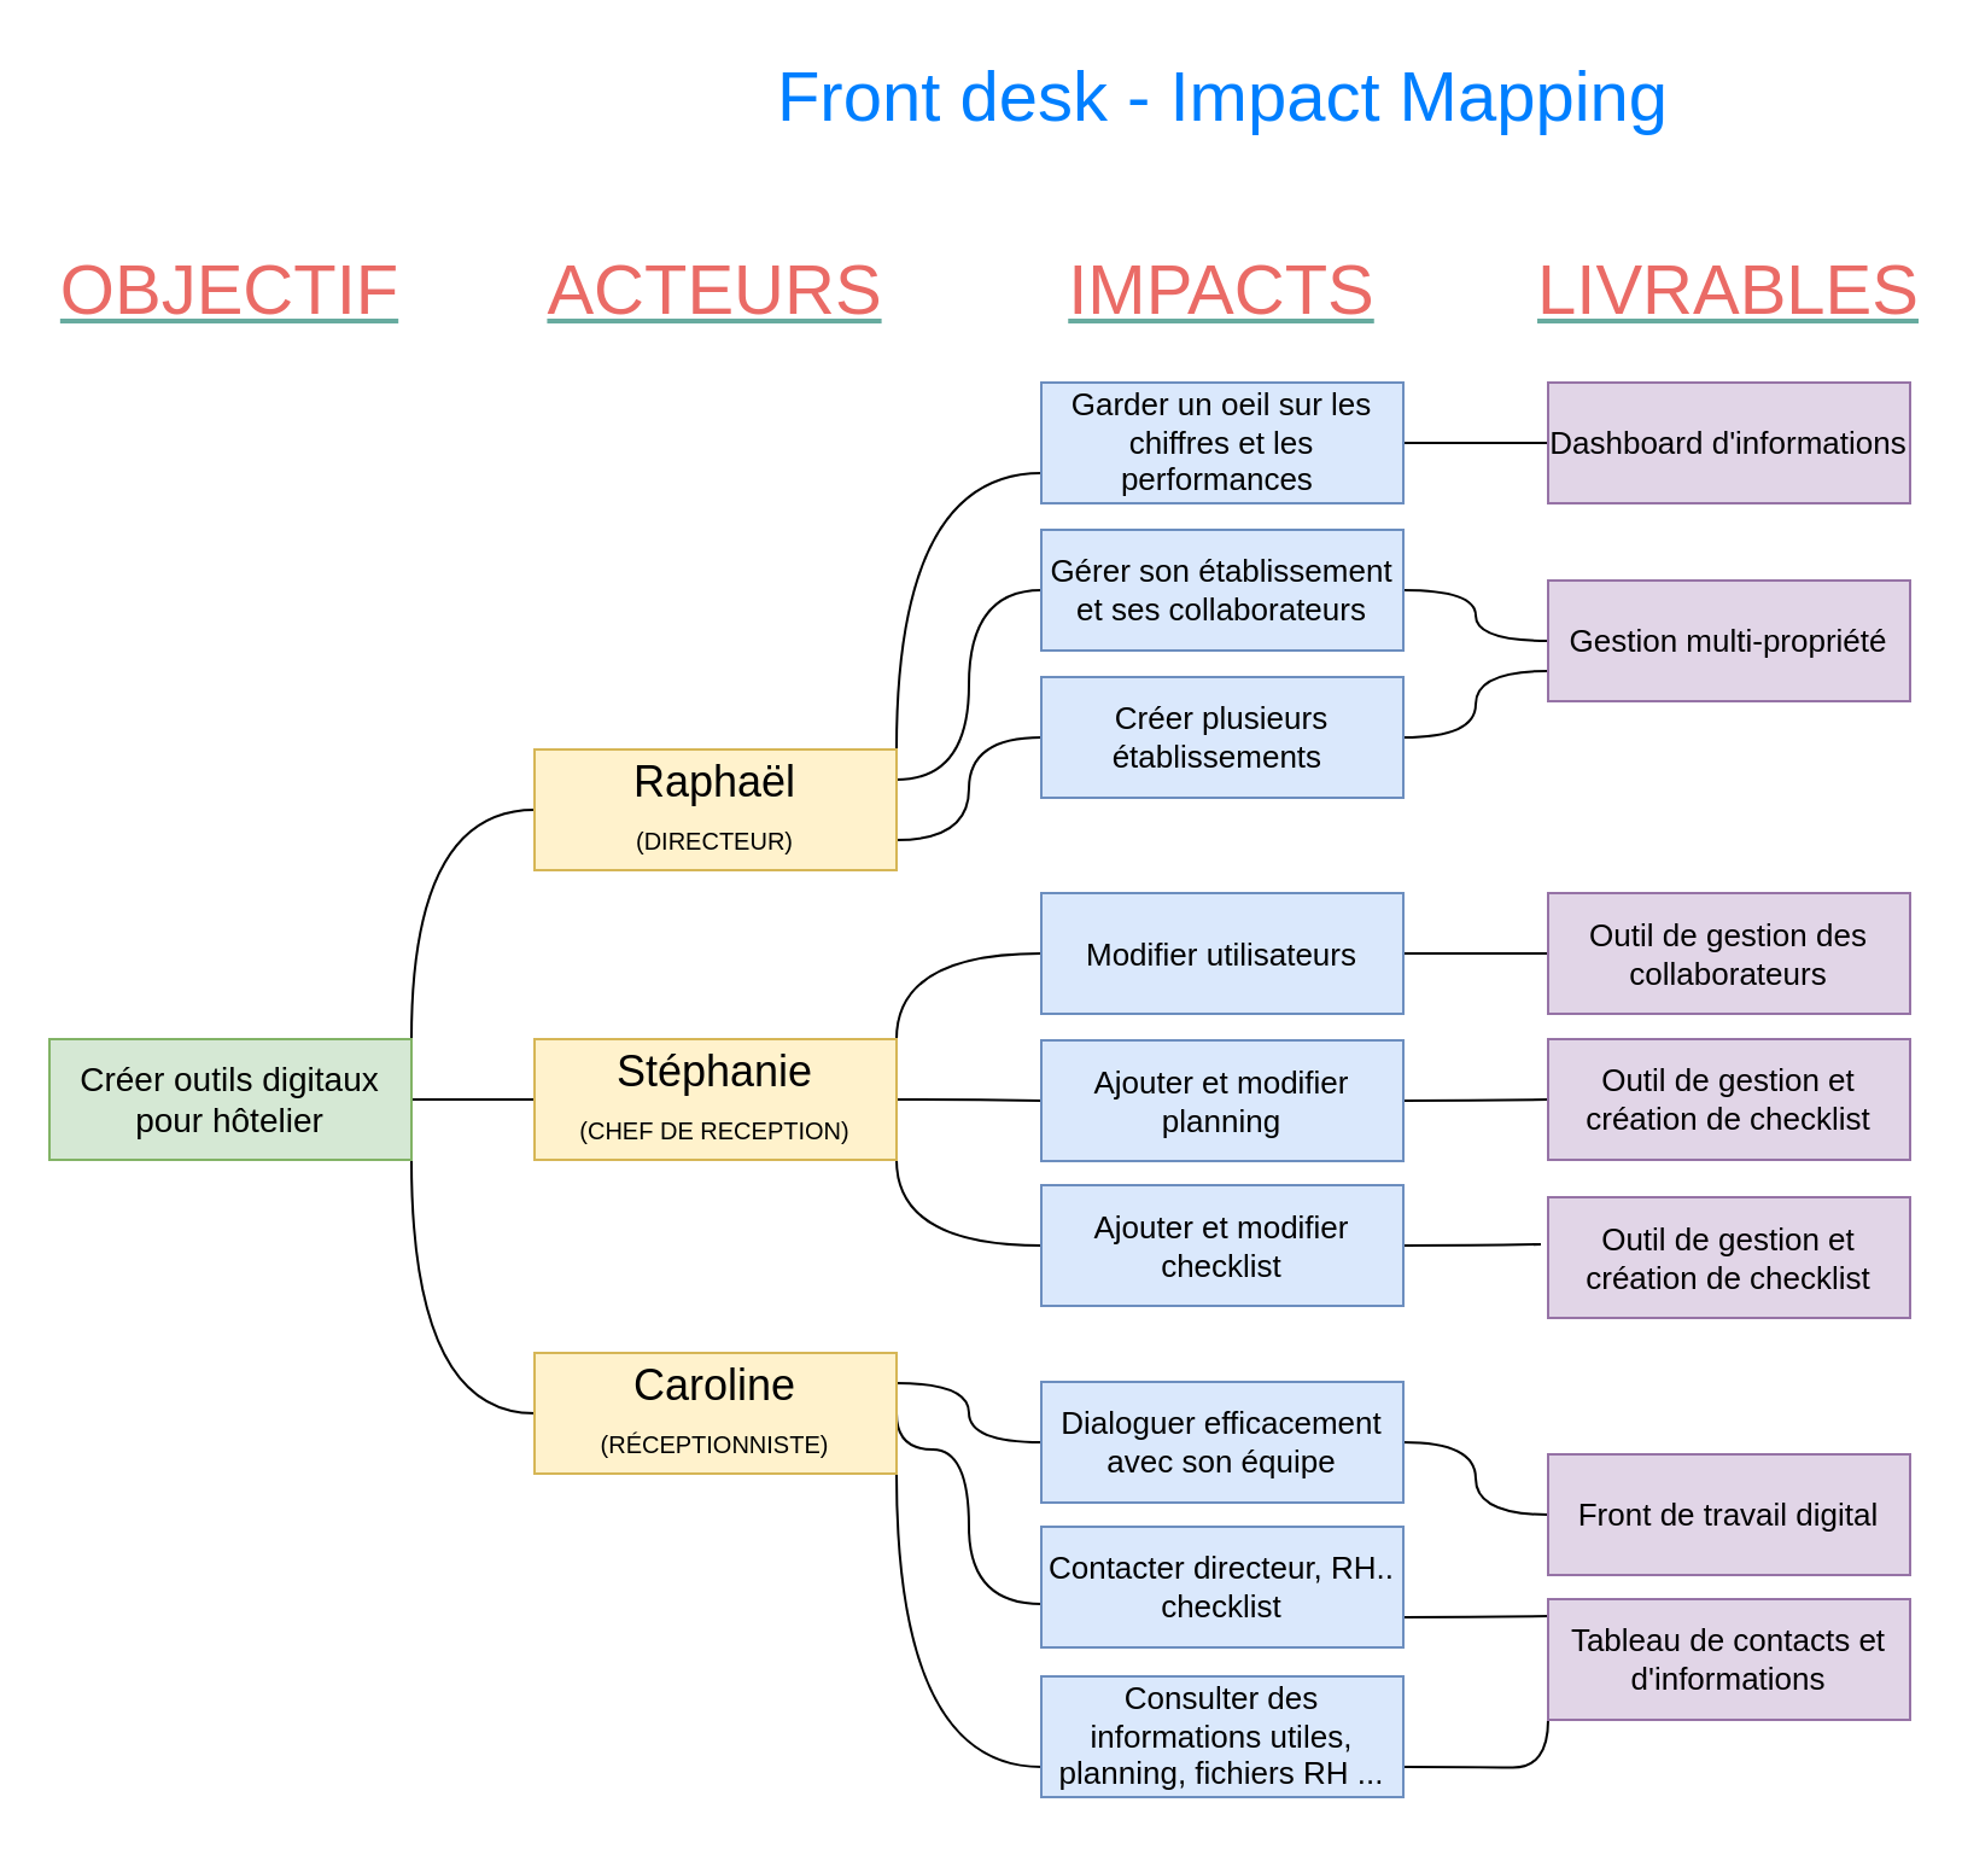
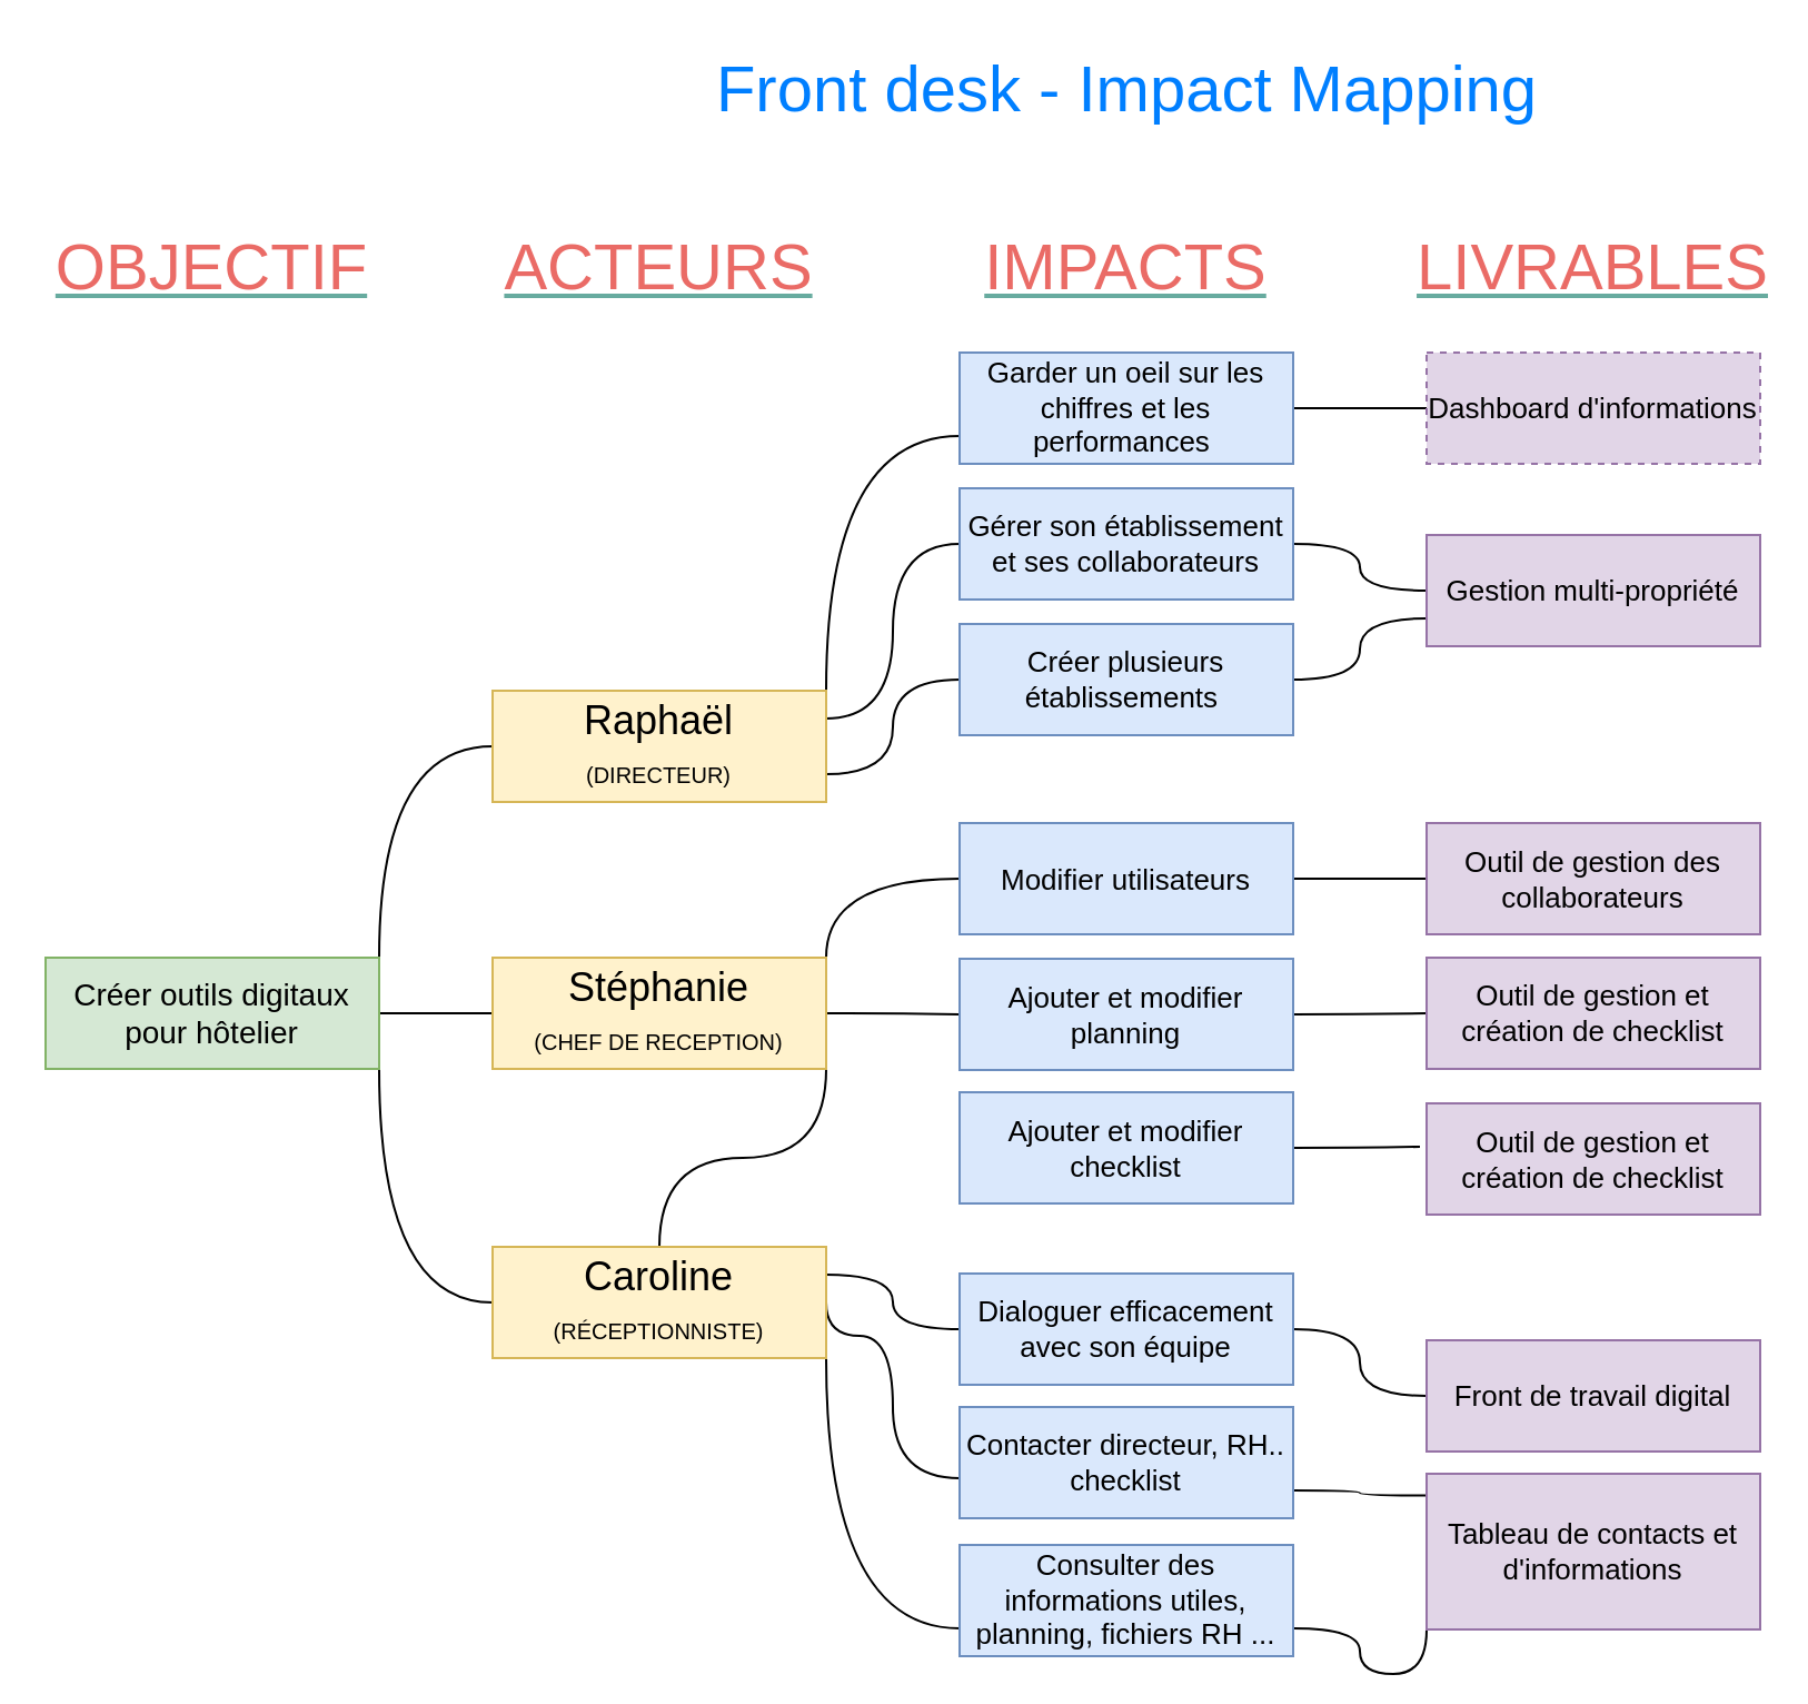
  <mxCell id="0" />
  <mxCell id="1" parent="0" />
  <mxCell id="2" style="edgeStyle=orthogonalEdgeStyle;curved=1;rounded=0;orthogonalLoop=1;jettySize=auto;html=1;exitX=1;exitY=0;exitDx=0;exitDy=0;entryX=0;entryY=0.5;entryDx=0;entryDy=0;endArrow=none;endFill=0;fontSize=13;" parent="1" source="5" target="9" edge="1"><mxGeometry relative="1" as="geometry" /></mxCell>
  <mxCell id="3" style="edgeStyle=orthogonalEdgeStyle;curved=1;rounded=0;orthogonalLoop=1;jettySize=auto;html=1;exitX=1;exitY=1;exitDx=0;exitDy=0;entryX=0;entryY=0.5;entryDx=0;entryDy=0;endArrow=none;endFill=0;fontSize=13;" parent="1" source="5" target="17" edge="1"><mxGeometry relative="1" as="geometry" /></mxCell>
  <mxCell id="4" style="edgeStyle=orthogonalEdgeStyle;curved=1;rounded=0;orthogonalLoop=1;jettySize=auto;html=1;exitX=1;exitY=0.5;exitDx=0;exitDy=0;entryX=0;entryY=0.5;entryDx=0;entryDy=0;endArrow=none;endFill=0;fontSize=13;" parent="1" source="5" target="13" edge="1"><mxGeometry relative="1" as="geometry" /></mxCell>
  <mxCell id="5" value="Créer outils digitaux&lt;br style=&quot;font-size: 14px;&quot;&gt;pour hôtelier" style="rounded=0;whiteSpace=wrap;html=1;fillColor=#d5e8d4;strokeColor=#82b366;fontSize=14;" parent="1" vertex="1"><mxGeometry x="20" y="430" width="150" height="50" as="geometry" /></mxCell>
  <mxCell id="6" style="edgeStyle=orthogonalEdgeStyle;curved=1;rounded=0;orthogonalLoop=1;jettySize=auto;html=1;exitX=1;exitY=0;exitDx=0;exitDy=0;entryX=0;entryY=0.75;entryDx=0;entryDy=0;endArrow=none;endFill=0;fontSize=13;" parent="1" source="9" target="27" edge="1"><mxGeometry relative="1" as="geometry" /></mxCell>
  <mxCell id="7" style="edgeStyle=orthogonalEdgeStyle;curved=1;rounded=0;orthogonalLoop=1;jettySize=auto;html=1;exitX=1;exitY=0.25;exitDx=0;exitDy=0;entryX=0;entryY=0.5;entryDx=0;entryDy=0;endArrow=none;endFill=0;fontSize=13;" parent="1" source="9" target="19" edge="1"><mxGeometry relative="1" as="geometry" /></mxCell>
  <mxCell id="8" style="edgeStyle=orthogonalEdgeStyle;curved=1;rounded=0;orthogonalLoop=1;jettySize=auto;html=1;exitX=1;exitY=0.75;exitDx=0;exitDy=0;endArrow=none;endFill=0;fontSize=13;" parent="1" source="9" target="23" edge="1"><mxGeometry relative="1" as="geometry" /></mxCell>
  <mxCell id="9" value="Raphaël&lt;br&gt;&lt;font style=&quot;font-size: 10px&quot;&gt;(DIRECTEUR)&lt;/font&gt;" style="rounded=0;whiteSpace=wrap;html=1;fillColor=#fff2cc;strokeColor=#d6b656;fontSize=18;" parent="1" vertex="1"><mxGeometry x="221" y="310" width="150" height="50" as="geometry" /></mxCell>
- <mxCell id="10" style="edgeStyle=orthogonalEdgeStyle;curved=1;rounded=0;orthogonalLoop=1;jettySize=auto;html=1;exitX=1;exitY=1;exitDx=0;exitDy=0;entryX=0;entryY=0.5;entryDx=0;entryDy=0;endArrow=none;endFill=0;fontSize=13;" parent="1" source="13" target="35" edge="1"><mxGeometry relative="1" as="geometry" /></mxCell>
+ <mxCell id="10" style="edgeStyle=orthogonalEdgeStyle;curved=1;rounded=0;orthogonalLoop=1;jettySize=auto;html=1;exitX=1;exitY=1;exitDx=0;exitDy=0;endArrow=none;endFill=0;fontSize=13;" parent="1" source="13" target="17" edge="1"><mxGeometry relative="1" as="geometry" /></mxCell>
  <mxCell id="11" style="edgeStyle=orthogonalEdgeStyle;curved=1;rounded=0;orthogonalLoop=1;jettySize=auto;html=1;exitX=1;exitY=0;exitDx=0;exitDy=0;entryX=0;entryY=0.5;entryDx=0;entryDy=0;endArrow=none;endFill=0;fontSize=13;" parent="1" source="13" target="31" edge="1"><mxGeometry relative="1" as="geometry" /></mxCell>
  <mxCell id="12" style="edgeStyle=orthogonalEdgeStyle;curved=1;rounded=0;orthogonalLoop=1;jettySize=auto;html=1;exitX=1;exitY=0.5;exitDx=0;exitDy=0;entryX=0;entryY=0.5;entryDx=0;entryDy=0;endArrow=none;endFill=0;fontSize=13;" parent="1" source="13" target="33" edge="1"><mxGeometry relative="1" as="geometry" /></mxCell>
  <mxCell id="13" value="Stéphanie&lt;br&gt;&lt;span style=&quot;font-size: 10px&quot;&gt;(CHEF DE RECEPTION)&lt;/span&gt;" style="rounded=0;whiteSpace=wrap;html=1;fillColor=#fff2cc;strokeColor=#d6b656;fontSize=18;" parent="1" vertex="1"><mxGeometry x="221" y="430" width="150" height="50" as="geometry" /></mxCell>
  <mxCell id="14" style="edgeStyle=orthogonalEdgeStyle;curved=1;rounded=0;orthogonalLoop=1;jettySize=auto;html=1;exitX=1;exitY=1;exitDx=0;exitDy=0;entryX=0;entryY=0.75;entryDx=0;entryDy=0;endArrow=none;endFill=0;fontSize=13;" parent="1" source="17" target="25" edge="1"><mxGeometry relative="1" as="geometry" /></mxCell>
  <mxCell id="15" style="edgeStyle=orthogonalEdgeStyle;curved=1;rounded=0;orthogonalLoop=1;jettySize=auto;html=1;exitX=1;exitY=0.5;exitDx=0;exitDy=0;entryX=0;entryY=0.64;entryDx=0;entryDy=0;entryPerimeter=0;endArrow=none;endFill=0;fontSize=13;" parent="1" source="17" target="29" edge="1"><mxGeometry relative="1" as="geometry"><Array as="points"><mxPoint x="371" y="600" /><mxPoint x="401" y="600" /><mxPoint x="401" y="664" /></Array></mxGeometry></mxCell>
  <mxCell id="16" style="edgeStyle=orthogonalEdgeStyle;curved=1;rounded=0;orthogonalLoop=1;jettySize=auto;html=1;exitX=1;exitY=0.25;exitDx=0;exitDy=0;entryX=0;entryY=0.5;entryDx=0;entryDy=0;endArrow=none;endFill=0;fontSize=13;" parent="1" source="17" target="21" edge="1"><mxGeometry relative="1" as="geometry" /></mxCell>
  <mxCell id="17" value="&lt;span style=&quot;font-family: &amp;#34;helvetica&amp;#34;&quot;&gt;Caroline&lt;/span&gt;&lt;br style=&quot;font-family: &amp;#34;helvetica&amp;#34;&quot;&gt;&lt;span style=&quot;font-family: &amp;#34;helvetica&amp;#34; ; font-size: 10px&quot;&gt;(RÉCEPTIONNISTE)&lt;/span&gt;" style="rounded=0;whiteSpace=wrap;html=1;fillColor=#fff2cc;strokeColor=#d6b656;fontSize=18;" parent="1" vertex="1"><mxGeometry x="221" y="560" width="150" height="50" as="geometry" /></mxCell>
  <mxCell id="18" style="edgeStyle=orthogonalEdgeStyle;curved=1;rounded=0;orthogonalLoop=1;jettySize=auto;html=1;exitX=1;exitY=0.5;exitDx=0;exitDy=0;entryX=0;entryY=0.5;entryDx=0;entryDy=0;endArrow=none;endFill=0;fontSize=13;" parent="1" source="19" target="36" edge="1"><mxGeometry relative="1" as="geometry" /></mxCell>
  <mxCell id="19" value="&lt;font style=&quot;font-size: 13px;&quot;&gt;Gérer son établissement et ses collaborateurs&lt;/font&gt;" style="rounded=0;whiteSpace=wrap;html=1;fillColor=#dae8fc;strokeColor=#6c8ebf;fontSize=13;" parent="1" vertex="1"><mxGeometry x="431" y="219" width="150" height="50" as="geometry" /></mxCell>
  <mxCell id="20" style="edgeStyle=orthogonalEdgeStyle;curved=1;rounded=0;orthogonalLoop=1;jettySize=auto;html=1;exitX=1;exitY=0.5;exitDx=0;exitDy=0;entryX=0;entryY=0.5;entryDx=0;entryDy=0;endArrow=none;endFill=0;fontSize=13;" parent="1" source="21" target="38" edge="1"><mxGeometry relative="1" as="geometry" /></mxCell>
  <mxCell id="21" value="&lt;font style=&quot;font-size: 13px;&quot;&gt;Dialoguer efficacement avec son équipe&lt;/font&gt;" style="rounded=0;whiteSpace=wrap;html=1;fillColor=#dae8fc;strokeColor=#6c8ebf;fontSize=13;" parent="1" vertex="1"><mxGeometry x="431" y="572" width="150" height="50" as="geometry" /></mxCell>
  <mxCell id="22" style="edgeStyle=orthogonalEdgeStyle;curved=1;rounded=0;orthogonalLoop=1;jettySize=auto;html=1;exitX=1;exitY=0.5;exitDx=0;exitDy=0;entryX=0;entryY=0.75;entryDx=0;entryDy=0;endArrow=none;endFill=0;fontSize=13;" parent="1" source="23" target="36" edge="1"><mxGeometry relative="1" as="geometry" /></mxCell>
  <mxCell id="23" value="&lt;span style=&quot;font-family: &amp;#34;helvetica&amp;#34;&quot;&gt;Créer plusieurs établissements&amp;nbsp;&lt;/span&gt;" style="rounded=0;whiteSpace=wrap;html=1;fillColor=#dae8fc;strokeColor=#6c8ebf;fontSize=13;" parent="1" vertex="1"><mxGeometry x="431" y="280" width="150" height="50" as="geometry" /></mxCell>
  <mxCell id="24" style="edgeStyle=orthogonalEdgeStyle;curved=1;rounded=0;orthogonalLoop=1;jettySize=auto;html=1;exitX=1;exitY=0.75;exitDx=0;exitDy=0;entryX=0;entryY=1;entryDx=0;entryDy=0;endArrow=none;endFill=0;fontSize=13;" parent="1" source="25" target="40" edge="1"><mxGeometry relative="1" as="geometry" /></mxCell>
  <mxCell id="25" value="&lt;font style=&quot;font-size: 13px;&quot;&gt;Consulter des informations utiles, planning, fichiers RH ...&lt;/font&gt;" style="rounded=0;whiteSpace=wrap;html=1;fillColor=#dae8fc;strokeColor=#6c8ebf;fontSize=13;" parent="1" vertex="1"><mxGeometry x="431" y="694" width="150" height="50" as="geometry" /></mxCell>
  <mxCell id="26" style="edgeStyle=orthogonalEdgeStyle;curved=1;rounded=0;orthogonalLoop=1;jettySize=auto;html=1;exitX=1;exitY=0.5;exitDx=0;exitDy=0;entryX=0;entryY=0.5;entryDx=0;entryDy=0;endArrow=none;endFill=0;fontSize=13;" parent="1" source="27" target="37" edge="1"><mxGeometry relative="1" as="geometry" /></mxCell>
  <mxCell id="27" value="Garder un oeil sur les chiffres et les performances&amp;nbsp;" style="rounded=0;whiteSpace=wrap;html=1;fillColor=#dae8fc;strokeColor=#6c8ebf;fontSize=13;" parent="1" vertex="1"><mxGeometry x="431" y="158" width="150" height="50" as="geometry" /></mxCell>
  <mxCell id="28" style="edgeStyle=orthogonalEdgeStyle;curved=1;rounded=0;orthogonalLoop=1;jettySize=auto;html=1;exitX=1;exitY=0.75;exitDx=0;exitDy=0;entryX=0.007;entryY=0.14;entryDx=0;entryDy=0;entryPerimeter=0;endArrow=none;endFill=0;fontSize=13;" parent="1" source="29" target="40" edge="1"><mxGeometry relative="1" as="geometry" /></mxCell>
  <mxCell id="29" value="&lt;font style=&quot;font-size: 13px&quot;&gt;Contacter directeur, RH.. checklist&lt;/font&gt;" style="rounded=0;whiteSpace=wrap;html=1;fillColor=#dae8fc;strokeColor=#6c8ebf;fontSize=13;" parent="1" vertex="1"><mxGeometry x="431" y="632" width="150" height="50" as="geometry" /></mxCell>
  <mxCell id="30" style="edgeStyle=orthogonalEdgeStyle;curved=1;rounded=0;orthogonalLoop=1;jettySize=auto;html=1;exitX=1;exitY=0.5;exitDx=0;exitDy=0;endArrow=none;endFill=0;fontSize=13;" parent="1" source="31" target="41" edge="1"><mxGeometry relative="1" as="geometry" /></mxCell>
  <mxCell id="31" value="&lt;font style=&quot;font-size: 13px&quot;&gt;Modifier utilisateurs&lt;/font&gt;" style="rounded=0;whiteSpace=wrap;html=1;fillColor=#dae8fc;strokeColor=#6c8ebf;fontSize=13;" parent="1" vertex="1"><mxGeometry x="431" y="369.5" width="150" height="50" as="geometry" /></mxCell>
  <mxCell id="32" style="edgeStyle=orthogonalEdgeStyle;curved=1;rounded=0;orthogonalLoop=1;jettySize=auto;html=1;exitX=1;exitY=0.5;exitDx=0;exitDy=0;entryX=0;entryY=0.5;entryDx=0;entryDy=0;endArrow=none;endFill=0;fontSize=13;" parent="1" source="33" target="42" edge="1"><mxGeometry relative="1" as="geometry" /></mxCell>
  <mxCell id="33" value="&lt;font style=&quot;font-size: 13px&quot;&gt;Ajouter et modifier planning&lt;/font&gt;" style="rounded=0;whiteSpace=wrap;html=1;fillColor=#dae8fc;strokeColor=#6c8ebf;fontSize=13;" parent="1" vertex="1"><mxGeometry x="431" y="430.5" width="150" height="50" as="geometry" /></mxCell>
  <mxCell id="34" style="edgeStyle=orthogonalEdgeStyle;curved=1;rounded=0;orthogonalLoop=1;jettySize=auto;html=1;exitX=1;exitY=0.5;exitDx=0;exitDy=0;entryX=-0.02;entryY=0.39;entryDx=0;entryDy=0;entryPerimeter=0;endArrow=none;endFill=0;fontSize=13;" parent="1" source="35" target="39" edge="1"><mxGeometry relative="1" as="geometry" /></mxCell>
  <mxCell id="35" value="&lt;font style=&quot;font-size: 13px&quot;&gt;Ajouter et modifier checklist&lt;/font&gt;" style="rounded=0;whiteSpace=wrap;html=1;fillColor=#dae8fc;strokeColor=#6c8ebf;fontSize=13;" parent="1" vertex="1"><mxGeometry x="431" y="490.5" width="150" height="50" as="geometry" /></mxCell>
  <mxCell id="36" value="&lt;font style=&quot;font-size: 13px&quot;&gt;Gestion multi-propriété&lt;/font&gt;" style="rounded=0;whiteSpace=wrap;html=1;fillColor=#e1d5e7;strokeColor=#9673a6;fontSize=13;" parent="1" vertex="1"><mxGeometry x="641" y="240" width="150" height="50" as="geometry" /></mxCell>
- <mxCell id="37" value="&lt;font style=&quot;font-size: 13px&quot;&gt;Dashboard d'informations&lt;/font&gt;" style="rounded=0;whiteSpace=wrap;html=1;fillColor=#e1d5e7;strokeColor=#9673a6;fontSize=13;" parent="1" vertex="1"><mxGeometry x="641" y="158" width="150" height="50" as="geometry" /></mxCell>
+ <mxCell id="37" value="&lt;font style=&quot;font-size: 13px&quot;&gt;Dashboard d'informations&lt;/font&gt;" style="rounded=0;whiteSpace=wrap;html=1;fillColor=#e1d5e7;strokeColor=#9673a6;fontSize=13;dashed=1;" parent="1" vertex="1"><mxGeometry x="641" y="158" width="150" height="50" as="geometry" /></mxCell>
  <mxCell id="38" value="Front de travail digital" style="rounded=0;whiteSpace=wrap;html=1;fillColor=#e1d5e7;strokeColor=#9673a6;fontSize=13;" parent="1" vertex="1"><mxGeometry x="641" y="602" width="150" height="50" as="geometry" /></mxCell>
  <mxCell id="39" value="Outil de gestion et création de checklist" style="rounded=0;whiteSpace=wrap;html=1;fillColor=#e1d5e7;strokeColor=#9673a6;fontSize=13;" parent="1" vertex="1"><mxGeometry x="641" y="495.5" width="150" height="50" as="geometry" /></mxCell>
- <mxCell id="40" value="Tableau de contacts et d'informations" style="rounded=0;whiteSpace=wrap;html=1;fillColor=#e1d5e7;strokeColor=#9673a6;fontSize=13;" parent="1" vertex="1"><mxGeometry x="641" y="662" width="150" height="50" as="geometry" /></mxCell>
+ <mxCell id="40" value="Tableau de contacts et d'informations" style="rounded=0;whiteSpace=wrap;html=1;fillColor=#e1d5e7;strokeColor=#9673a6;fontSize=13;" parent="1" vertex="1"><mxGeometry x="641" y="662" width="150" height="70" as="geometry" /></mxCell>
  <mxCell id="41" value="Outil de gestion des collaborateurs" style="rounded=0;whiteSpace=wrap;html=1;fillColor=#e1d5e7;strokeColor=#9673a6;fontSize=13;" parent="1" vertex="1"><mxGeometry x="641" y="369.5" width="150" height="50" as="geometry" /></mxCell>
  <mxCell id="42" value="Outil de gestion et création de checklist" style="rounded=0;whiteSpace=wrap;html=1;fillColor=#e1d5e7;strokeColor=#9673a6;fontSize=13;" parent="1" vertex="1"><mxGeometry x="641" y="430" width="150" height="50" as="geometry" /></mxCell>
  <mxCell id="43" value="Front desk - Impact Mapping" style="text;html=1;align=center;verticalAlign=middle;resizable=0;points=[];autosize=1;fontSize=29;fontColor=#007FFF;" vertex="1" parent="1"><mxGeometry x="316" y="20" width="380" height="40" as="geometry" /></mxCell>
  <mxCell id="44" value="&lt;font color=&quot;#ea6b66&quot;&gt;OBJECTIF&lt;/font&gt;" style="text;html=1;strokeColor=none;fillColor=none;align=center;verticalAlign=middle;whiteSpace=wrap;rounded=0;fontSize=29;fontStyle=4;labelBackgroundColor=none;fontColor=#67AB9F;" vertex="1" parent="1"><mxGeometry x="75" y="110" width="40" height="20" as="geometry" /></mxCell>
  <mxCell id="45" value="&lt;font color=&quot;#ea6b66&quot;&gt;ACTEURS&lt;/font&gt;" style="text;html=1;strokeColor=none;fillColor=none;align=center;verticalAlign=middle;whiteSpace=wrap;rounded=0;fontSize=29;fontStyle=4;labelBackgroundColor=none;fontColor=#67AB9F;" vertex="1" parent="1"><mxGeometry x="276" y="110" width="40" height="20" as="geometry" /></mxCell>
  <mxCell id="46" value="&lt;font color=&quot;#ea6b66&quot;&gt;IMPACTS&lt;/font&gt;" style="text;html=1;strokeColor=none;fillColor=none;align=center;verticalAlign=middle;whiteSpace=wrap;rounded=0;fontSize=29;fontStyle=4;labelBackgroundColor=none;fontColor=#67AB9F;" vertex="1" parent="1"><mxGeometry x="486" y="110" width="40" height="20" as="geometry" /></mxCell>
  <mxCell id="47" value="&lt;font color=&quot;#ea6b66&quot;&gt;LIVRABLES&lt;/font&gt;" style="text;html=1;strokeColor=none;fillColor=none;align=center;verticalAlign=middle;whiteSpace=wrap;rounded=0;fontSize=29;fontStyle=4;labelBackgroundColor=none;fontColor=#67AB9F;" vertex="1" parent="1"><mxGeometry x="696" y="110" width="40" height="20" as="geometry" /></mxCell>
